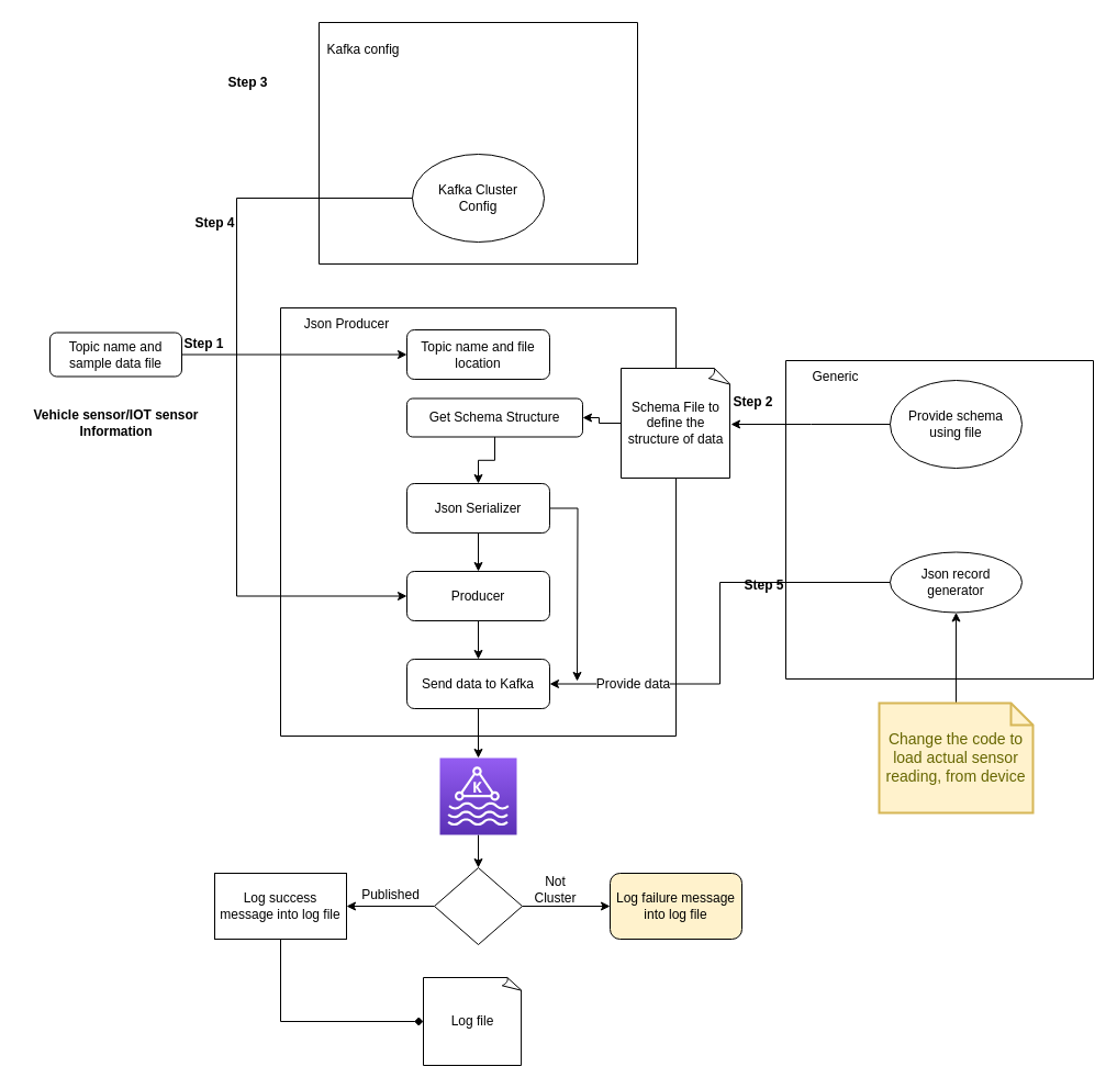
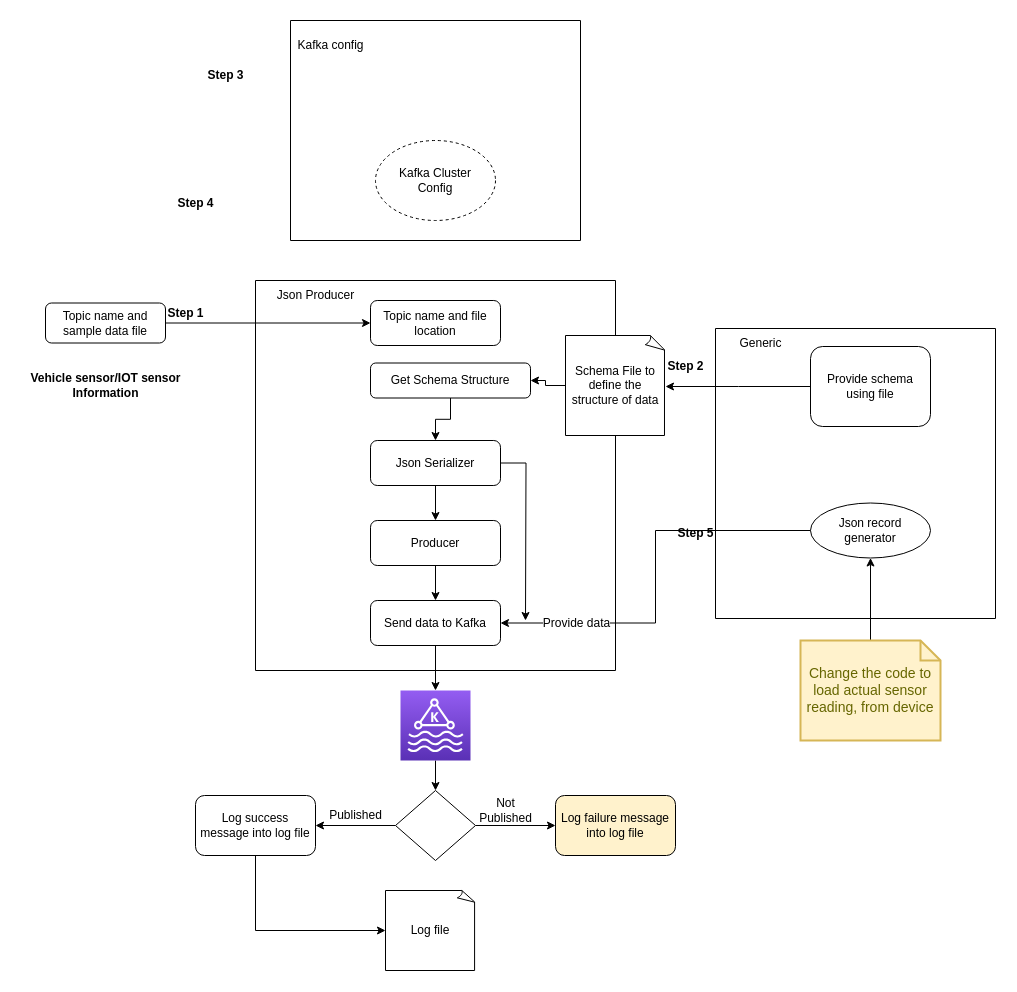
  <mxCell id="0" />
  <mxCell id="1" parent="0" />
  <mxCell id="2" value="" style="swimlane;startSize=0;fillColor=default;strokeColor=default;swimlaneLine=1;rounded=0;" parent="1" vertex="1"><mxGeometry x="255" y="280" width="360" height="390" as="geometry" /></mxCell>
  <mxCell id="3" value="Topic name and file location" style="rounded=1;whiteSpace=wrap;html=1;" parent="2" vertex="1"><mxGeometry x="115" y="20" width="130" height="45" as="geometry" /></mxCell>
  <mxCell id="4" value="Json Producer" style="text;html=1;align=center;verticalAlign=middle;resizable=0;points=[];autosize=1;strokeColor=none;fillColor=none;" parent="2" vertex="1"><mxGeometry x="10" width="100" height="30" as="geometry" /></mxCell>
  <mxCell id="5" value="" style="edgeStyle=orthogonalEdgeStyle;rounded=0;orthogonalLoop=1;jettySize=auto;html=1;entryX=0.5;entryY=0;entryDx=0;entryDy=0;" parent="2" source="6" target="9" edge="1"><mxGeometry relative="1" as="geometry" /></mxCell>
  <mxCell id="6" value="Get Schema Structure" style="rounded=1;whiteSpace=wrap;html=1;" parent="2" vertex="1"><mxGeometry x="115" y="82.5" width="160" height="35" as="geometry" /></mxCell>
  <mxCell id="7" value="" style="edgeStyle=orthogonalEdgeStyle;rounded=0;orthogonalLoop=1;jettySize=auto;html=1;entryX=0.5;entryY=0;entryDx=0;entryDy=0;" parent="2" source="9" target="11" edge="1"><mxGeometry relative="1" as="geometry" /></mxCell>
  <mxCell id="8" style="edgeStyle=orthogonalEdgeStyle;rounded=0;orthogonalLoop=1;jettySize=auto;html=1;" parent="2" source="9" edge="1"><mxGeometry relative="1" as="geometry"><mxPoint x="270" y="340" as="targetPoint" /></mxGeometry></mxCell>
  <mxCell id="9" value="Json Serializer" style="rounded=1;whiteSpace=wrap;html=1;" parent="2" vertex="1"><mxGeometry x="115" y="160" width="130" height="45" as="geometry" /></mxCell>
  <mxCell id="10" value="" style="edgeStyle=orthogonalEdgeStyle;rounded=0;orthogonalLoop=1;jettySize=auto;html=1;" parent="2" source="11" target="12" edge="1"><mxGeometry relative="1" as="geometry" /></mxCell>
  <mxCell id="11" value="Producer" style="rounded=1;whiteSpace=wrap;html=1;" parent="2" vertex="1"><mxGeometry x="115" y="240" width="130" height="45" as="geometry" /></mxCell>
  <mxCell id="12" value="Send data to Kafka" style="rounded=1;whiteSpace=wrap;html=1;" parent="2" vertex="1"><mxGeometry x="115" y="320" width="130" height="45" as="geometry" /></mxCell>
  <mxCell id="13" value="" style="swimlane;startSize=0;" parent="1" vertex="1"><mxGeometry x="715" y="328" width="280" height="290" as="geometry" /></mxCell>
- <mxCell id="14" value="Provide schema using file" style="ellipse;whiteSpace=wrap;html=1;" parent="13" vertex="1"><mxGeometry x="95" y="18" width="120" height="80" as="geometry" /></mxCell>
+ <mxCell id="14" value="Provide schema using file" style="whiteSpace=wrap;html=1;rounded=1;" parent="13" vertex="1"><mxGeometry x="95" y="18" width="120" height="80" as="geometry" /></mxCell>
  <mxCell id="15" value="Json record&lt;br&gt;generator" style="ellipse;whiteSpace=wrap;html=1;" parent="13" vertex="1"><mxGeometry x="95" y="174.5" width="120" height="55" as="geometry" /></mxCell>
  <mxCell id="16" value="Generic" style="text;html=1;align=center;verticalAlign=middle;resizable=0;points=[];autosize=1;strokeColor=none;fillColor=none;" parent="13" vertex="1"><mxGeometry x="10" width="70" height="30" as="geometry" /></mxCell>
  <mxCell id="17" style="edgeStyle=orthogonalEdgeStyle;rounded=0;orthogonalLoop=1;jettySize=auto;html=1;exitX=1;exitY=0.5;exitDx=0;exitDy=0;" parent="1" source="18" target="3" edge="1"><mxGeometry relative="1" as="geometry" /></mxCell>
  <mxCell id="18" value="Topic name and sample data file" style="rounded=1;whiteSpace=wrap;html=1;" parent="1" vertex="1"><mxGeometry x="45" y="302.5" width="120" height="40" as="geometry" /></mxCell>
  <mxCell id="19" value="&lt;b&gt;Vehicle sensor/IOT sensor&lt;br&gt;Information&lt;/b&gt;" style="text;html=1;align=center;verticalAlign=middle;resizable=0;points=[];autosize=1;strokeColor=none;fillColor=none;" parent="1" vertex="1"><mxGeometry x="20" y="365" width="170" height="40" as="geometry" /></mxCell>
  <mxCell id="20" value="&lt;b&gt;Step 1&lt;/b&gt;" style="text;html=1;align=center;verticalAlign=middle;resizable=0;points=[];autosize=1;strokeColor=none;fillColor=none;" parent="1" vertex="1"><mxGeometry x="155" y="298" width="60" height="30" as="geometry" /></mxCell>
  <mxCell id="21" value="" style="swimlane;startSize=0;" parent="1" vertex="1"><mxGeometry x="290" y="20" width="290" height="220" as="geometry" /></mxCell>
- <mxCell id="22" value="Kafka Cluster&lt;br&gt;Config" style="ellipse;whiteSpace=wrap;html=1;" parent="21" vertex="1"><mxGeometry x="85" y="120" width="120" height="80" as="geometry" /></mxCell>
+ <mxCell id="22" value="Kafka Cluster&lt;br&gt;Config" style="ellipse;whiteSpace=wrap;html=1;dashed=1;" parent="21" vertex="1"><mxGeometry x="85" y="120" width="120" height="80" as="geometry" /></mxCell>
  <mxCell id="23" value="Kafka config" style="text;html=1;align=center;verticalAlign=middle;resizable=0;points=[];autosize=1;strokeColor=none;fillColor=none;" parent="21" vertex="1"><mxGeometry x="-5" y="10" width="90" height="30" as="geometry" /></mxCell>
  <mxCell id="24" style="edgeStyle=orthogonalEdgeStyle;rounded=0;orthogonalLoop=1;jettySize=auto;html=1;entryX=1;entryY=0.5;entryDx=0;entryDy=0;" parent="1" source="25" target="6" edge="1"><mxGeometry relative="1" as="geometry" /></mxCell>
  <mxCell id="25" value="Schema File to define the structure of data" style="whiteSpace=wrap;html=1;shape=mxgraph.basic.document" parent="1" vertex="1"><mxGeometry x="565" y="335" width="100" height="100" as="geometry" /></mxCell>
  <mxCell id="26" style="edgeStyle=orthogonalEdgeStyle;rounded=0;orthogonalLoop=1;jettySize=auto;html=1;entryX=1;entryY=0.5;entryDx=0;entryDy=0;entryPerimeter=0;" parent="1" source="14" edge="1"><mxGeometry relative="1" as="geometry"><mxPoint x="665" y="386" as="targetPoint" /></mxGeometry></mxCell>
  <mxCell id="27" value="&lt;b&gt;Step 2&lt;/b&gt;" style="text;html=1;align=center;verticalAlign=middle;resizable=0;points=[];autosize=1;strokeColor=none;fillColor=none;" parent="1" vertex="1"><mxGeometry x="655" y="350.5" width="60" height="30" as="geometry" /></mxCell>
  <mxCell id="28" style="edgeStyle=orthogonalEdgeStyle;rounded=0;orthogonalLoop=1;jettySize=auto;html=1;entryX=1;entryY=0.5;entryDx=0;entryDy=0;" parent="1" source="15" target="12" edge="1"><mxGeometry relative="1" as="geometry" /></mxCell>
  <mxCell id="29" value="&lt;font style=&quot;font-size: 12px;&quot;&gt;Provide data&lt;/font&gt;" style="edgeLabel;html=1;align=center;verticalAlign=middle;resizable=0;points=[];" parent="28" vertex="1" connectable="0"><mxGeometry x="0.431" relative="1" as="geometry"><mxPoint x="-39" as="offset" /></mxGeometry></mxCell>
  <mxCell id="30" value="&lt;b&gt;Step 5&lt;/b&gt;" style="text;html=1;align=center;verticalAlign=middle;resizable=0;points=[];autosize=1;strokeColor=none;fillColor=none;" parent="1" vertex="1"><mxGeometry x="665" y="518" width="60" height="30" as="geometry" /></mxCell>
- <mxCell id="31" style="edgeStyle=orthogonalEdgeStyle;rounded=0;orthogonalLoop=1;jettySize=auto;html=1;entryX=0;entryY=0.5;entryDx=0;entryDy=0;exitX=0;exitY=0.5;exitDx=0;exitDy=0;" parent="1" source="22" target="11" edge="1"><mxGeometry relative="1" as="geometry"><Array as="points"><mxPoint x="215" y="180" /><mxPoint x="215" y="543" /></Array></mxGeometry></mxCell>
  <mxCell id="32" value="&lt;b&gt;Step 3&lt;/b&gt;" style="text;html=1;align=center;verticalAlign=middle;resizable=0;points=[];autosize=1;strokeColor=none;fillColor=none;" parent="1" vertex="1"><mxGeometry x="195" y="60" width="60" height="30" as="geometry" /></mxCell>
  <mxCell id="33" value="&lt;b&gt;Step 4&lt;/b&gt;" style="text;html=1;align=center;verticalAlign=middle;resizable=0;points=[];autosize=1;strokeColor=none;fillColor=none;" parent="1" vertex="1"><mxGeometry x="165" y="188" width="60" height="30" as="geometry" /></mxCell>
  <mxCell id="34" style="edgeStyle=orthogonalEdgeStyle;rounded=0;orthogonalLoop=1;jettySize=auto;html=1;entryX=0.5;entryY=0;entryDx=0;entryDy=0;" parent="1" source="35" target="39" edge="1"><mxGeometry relative="1" as="geometry" /></mxCell>
  <mxCell id="35" value="" style="sketch=0;points=[[0,0,0],[0.25,0,0],[0.5,0,0],[0.75,0,0],[1,0,0],[0,1,0],[0.25,1,0],[0.5,1,0],[0.75,1,0],[1,1,0],[0,0.25,0],[0,0.5,0],[0,0.75,0],[1,0.25,0],[1,0.5,0],[1,0.75,0]];outlineConnect=0;fontColor=#232F3E;gradientColor=#945DF2;gradientDirection=north;fillColor=#5A30B5;strokeColor=#ffffff;dashed=0;verticalLabelPosition=bottom;verticalAlign=top;align=center;html=1;fontSize=12;fontStyle=0;aspect=fixed;shape=mxgraph.aws4.resourceIcon;resIcon=mxgraph.aws4.managed_streaming_for_kafka;" parent="1" vertex="1"><mxGeometry x="400" y="690" width="70" height="70" as="geometry" /></mxCell>
  <mxCell id="36" style="edgeStyle=orthogonalEdgeStyle;rounded=0;orthogonalLoop=1;jettySize=auto;html=1;entryX=0.5;entryY=0;entryDx=0;entryDy=0;entryPerimeter=0;" parent="1" source="12" target="35" edge="1"><mxGeometry relative="1" as="geometry"><mxPoint x="435" y="690" as="targetPoint" /></mxGeometry></mxCell>
  <mxCell id="37" style="edgeStyle=orthogonalEdgeStyle;rounded=0;orthogonalLoop=1;jettySize=auto;html=1;entryX=0;entryY=0.5;entryDx=0;entryDy=0;" parent="1" source="39" target="40" edge="1"><mxGeometry relative="1" as="geometry"><mxPoint x="525" y="825" as="targetPoint" /></mxGeometry></mxCell>
  <mxCell id="38" style="edgeStyle=orthogonalEdgeStyle;rounded=0;orthogonalLoop=1;jettySize=auto;html=1;entryX=1;entryY=0.5;entryDx=0;entryDy=0;" parent="1" source="39" target="42" edge="1"><mxGeometry relative="1" as="geometry" /></mxCell>
  <mxCell id="39" value="" style="rhombus;whiteSpace=wrap;html=1;" parent="1" vertex="1"><mxGeometry x="395" y="790" width="80" height="70" as="geometry" /></mxCell>
  <mxCell id="40" value="Log failure message into log file" style="rounded=1;whiteSpace=wrap;html=1;fillColor=#fff2cc;" parent="1" vertex="1"><mxGeometry x="555" y="795" width="120" height="60" as="geometry" /></mxCell>
- <mxCell id="41" style="edgeStyle=orthogonalEdgeStyle;rounded=0;orthogonalLoop=1;jettySize=auto;html=1;entryX=0;entryY=0.5;entryDx=0;entryDy=0;entryPerimeter=0;endArrow=diamond;" parent="1" source="42" target="45" edge="1"><mxGeometry relative="1" as="geometry"><Array as="points"><mxPoint x="255" y="930" /></Array></mxGeometry></mxCell>
- <mxCell id="42" value="Log success message into log file" style="whiteSpace=wrap;html=1;rounded=0;" parent="1" vertex="1"><mxGeometry x="195" y="795" width="120" height="60" as="geometry" /></mxCell>
- <mxCell id="43" value="Not&lt;br&gt;Cluster" style="text;html=1;align=center;verticalAlign=middle;resizable=0;points=[];autosize=1;strokeColor=none;fillColor=none;" parent="1" vertex="1"><mxGeometry x="465" y="790" width="80" height="40" as="geometry" /></mxCell>
+ <mxCell id="41" style="edgeStyle=orthogonalEdgeStyle;rounded=0;orthogonalLoop=1;jettySize=auto;html=1;entryX=0;entryY=0.5;entryDx=0;entryDy=0;entryPerimeter=0;" parent="1" source="42" target="45" edge="1"><mxGeometry relative="1" as="geometry"><Array as="points"><mxPoint x="255" y="930" /></Array></mxGeometry></mxCell>
+ <mxCell id="42" value="Log success message into log file" style="rounded=1;whiteSpace=wrap;html=1;" parent="1" vertex="1"><mxGeometry x="195" y="795" width="120" height="60" as="geometry" /></mxCell>
+ <mxCell id="43" value="Not&lt;br&gt;Published" style="text;html=1;align=center;verticalAlign=middle;resizable=0;points=[];autosize=1;strokeColor=none;fillColor=none;" parent="1" vertex="1"><mxGeometry x="465" y="790" width="80" height="40" as="geometry" /></mxCell>
  <mxCell id="44" value="Published" style="text;html=1;align=center;verticalAlign=middle;resizable=0;points=[];autosize=1;strokeColor=none;fillColor=none;" parent="1" vertex="1"><mxGeometry x="315" y="800" width="80" height="30" as="geometry" /></mxCell>
  <mxCell id="45" value="Log file" style="whiteSpace=wrap;html=1;shape=mxgraph.basic.document" parent="1" vertex="1"><mxGeometry x="385" y="890" width="90" height="80" as="geometry" /></mxCell>
  <mxCell id="46" style="edgeStyle=orthogonalEdgeStyle;rounded=0;orthogonalLoop=1;jettySize=auto;html=1;entryX=0.5;entryY=1;entryDx=0;entryDy=0;" parent="1" source="47" target="15" edge="1"><mxGeometry relative="1" as="geometry" /></mxCell>
  <mxCell id="47" value="Change the code to load actual sensor reading, from device" style="shape=note;strokeWidth=2;fontSize=14;size=20;whiteSpace=wrap;html=1;fillColor=#fff2cc;strokeColor=#d6b656;fontColor=#666600;" parent="1" vertex="1"><mxGeometry x="800" y="640" width="140" height="100" as="geometry" /></mxCell>
